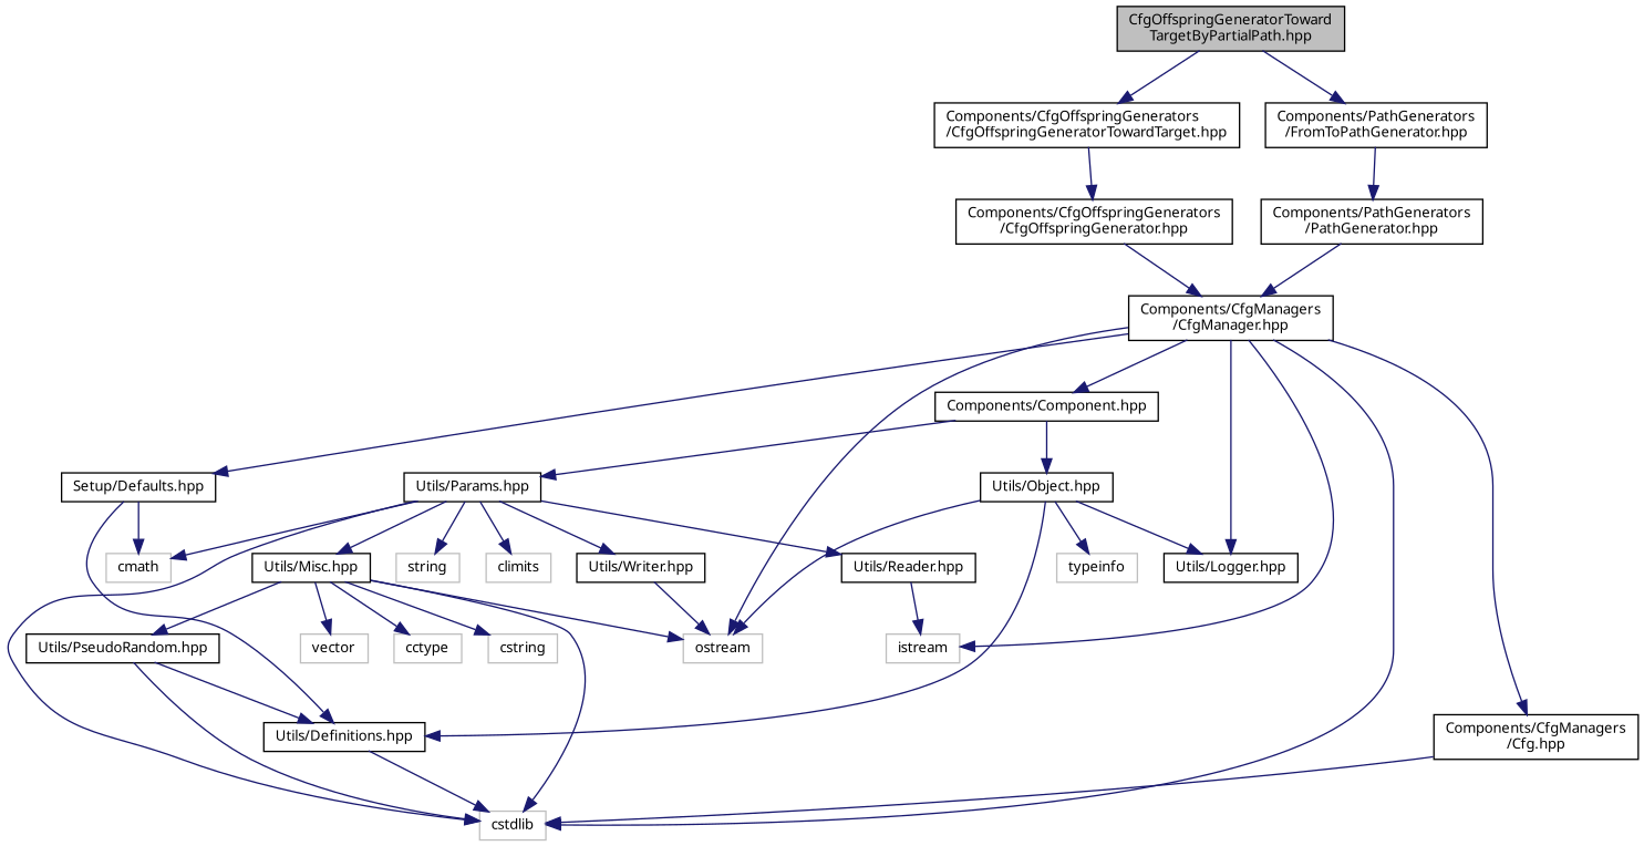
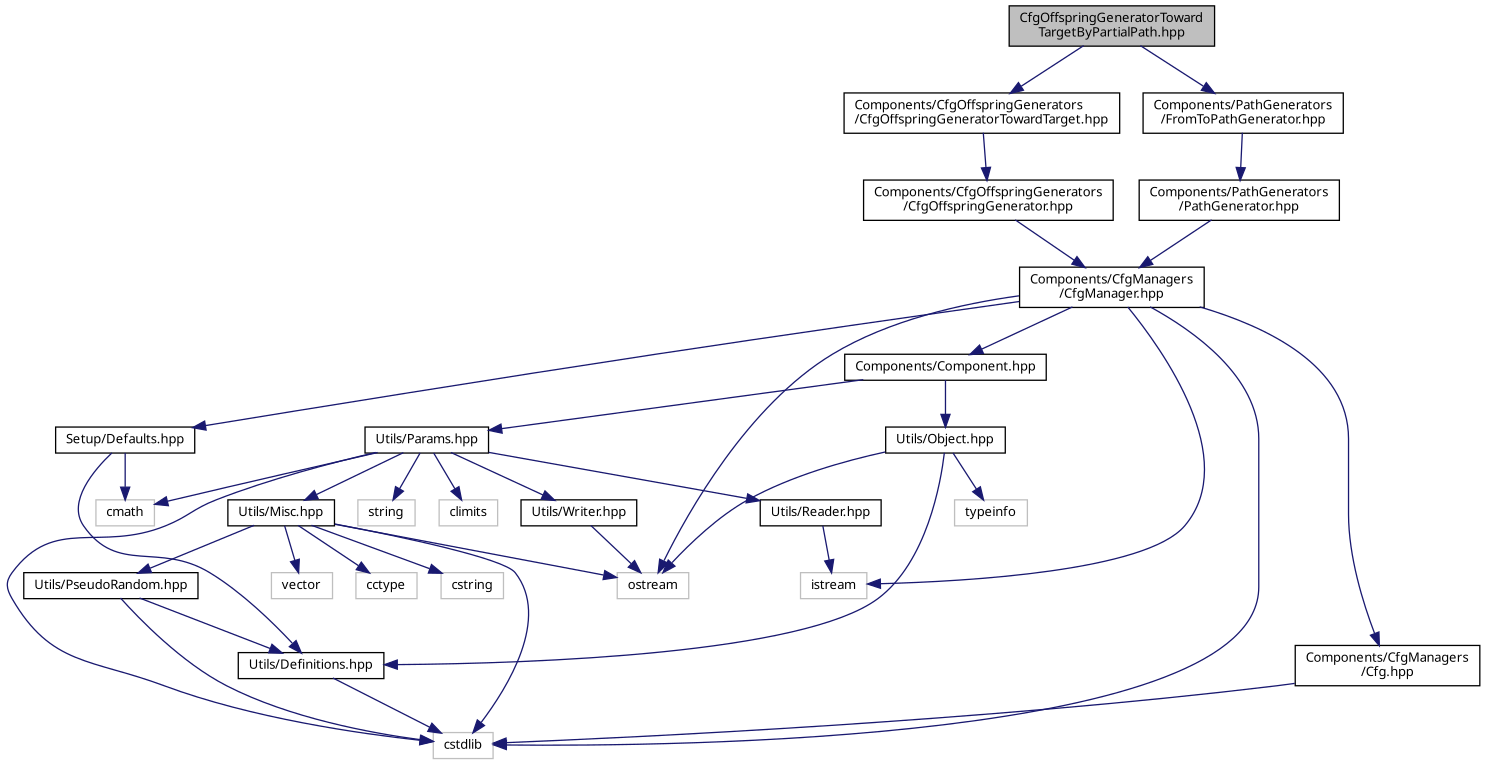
  digraph {
    fontname="Noto Sans"
    node [color=black fontname="Noto Sans" fontsize=10 shape=record]
    edge [color=midnightblue fontname="Noto Sans" fontsize=10 labelfontname=Helvetica labelfontsize=10 style=solid]
    n1 [fillcolor=grey75 fontcolor=black height=0.2 label="CfgOffspringGeneratorToward\lTargetByPartialPath.hpp" style=filled width=0.4]
    n2 [height=0.2 label="Components/CfgOffspringGenerators\l/CfgOffspringGeneratorTowardTarget.hpp" width=0.4]
    n3 [height=0.2 label="Components/PathGenerators\l/FromToPathGenerator.hpp" width=0.4]
    n4 [height=0.2 label="Components/CfgOffspringGenerators\l/CfgOffspringGenerator.hpp" width=0.4]
    n5 [height=0.2 label="Components/PathGenerators\l/PathGenerator.hpp" width=0.4]
    n6 [height=0.2 label="Components/CfgManagers\l/CfgManager.hpp" width=0.4]
    n7 [height=0.2 label="Components/Component.hpp" width=0.4]
    n8 [color=grey75 height=0.2 label=cstdlib width=0.4]
-   n9 [height=0.2 label="Utils/Logger.hpp" width=0.4]
    n10 [color=grey75 height=0.2 label=ostream width=0.4]
    n11 [color=grey75 height=0.2 label=istream width=0.4]
    n12 [height=0.2 label="Components/CfgManagers\l/Cfg.hpp" width=0.4]
    n13 [height=0.2 label="Setup/Defaults.hpp" width=0.4]
    n14 [height=0.2 label="Utils/Object.hpp" width=0.4]
    n15 [height=0.2 label="Utils/Params.hpp" width=0.4]
    n16 [height=0.2 label="Utils/Definitions.hpp" width=0.4]
    n17 [color=grey75 height=0.2 label=cmath width=0.4]
    n18 [color=grey75 height=0.2 label=typeinfo width=0.4]
    n19 [height=0.2 label="Utils/Reader.hpp" width=0.4]
    n20 [height=0.2 label="Utils/Writer.hpp" width=0.4]
    n21 [height=0.2 label="Utils/Misc.hpp" width=0.4]
    n22 [color=grey75 height=0.2 label=string width=0.4]
    n23 [color=grey75 height=0.2 label=climits width=0.4]
    n24 [height=0.2 label="Utils/PseudoRandom.hpp" width=0.4]
    n25 [color=grey75 height=0.2 label=vector width=0.4]
    n26 [color=grey75 height=0.2 label=cctype width=0.4]
    n27 [color=grey75 height=0.2 label=cstring width=0.4]
    n1 -> n2
    n1 -> n3
    n2 -> n4
    n3 -> n5
    n4 -> n6
    n5 -> n6
    n6 -> n7
    n6 -> n8
-   n6 -> n9
    n6 -> n10
    n6 -> n11
    n6 -> n12
    n6 -> n13
    n7 -> n14
    n7 -> n15
    n12 -> n8
    n13 -> n16
    n13 -> n17
-   n14 -> n9
    n14 -> n10
    n14 -> n16
    n14 -> n18
    n15 -> n8
    n15 -> n17
    n15 -> n19
    n15 -> n20
    n15 -> n21
    n15 -> n22
    n15 -> n23
    n16 -> n8
    n19 -> n11
    n20 -> n10
    n21 -> n8
    n21 -> n10
    n21 -> n24
    n21 -> n25
    n21 -> n26
    n21 -> n27
    n24 -> n8
    n24 -> n16
  }
